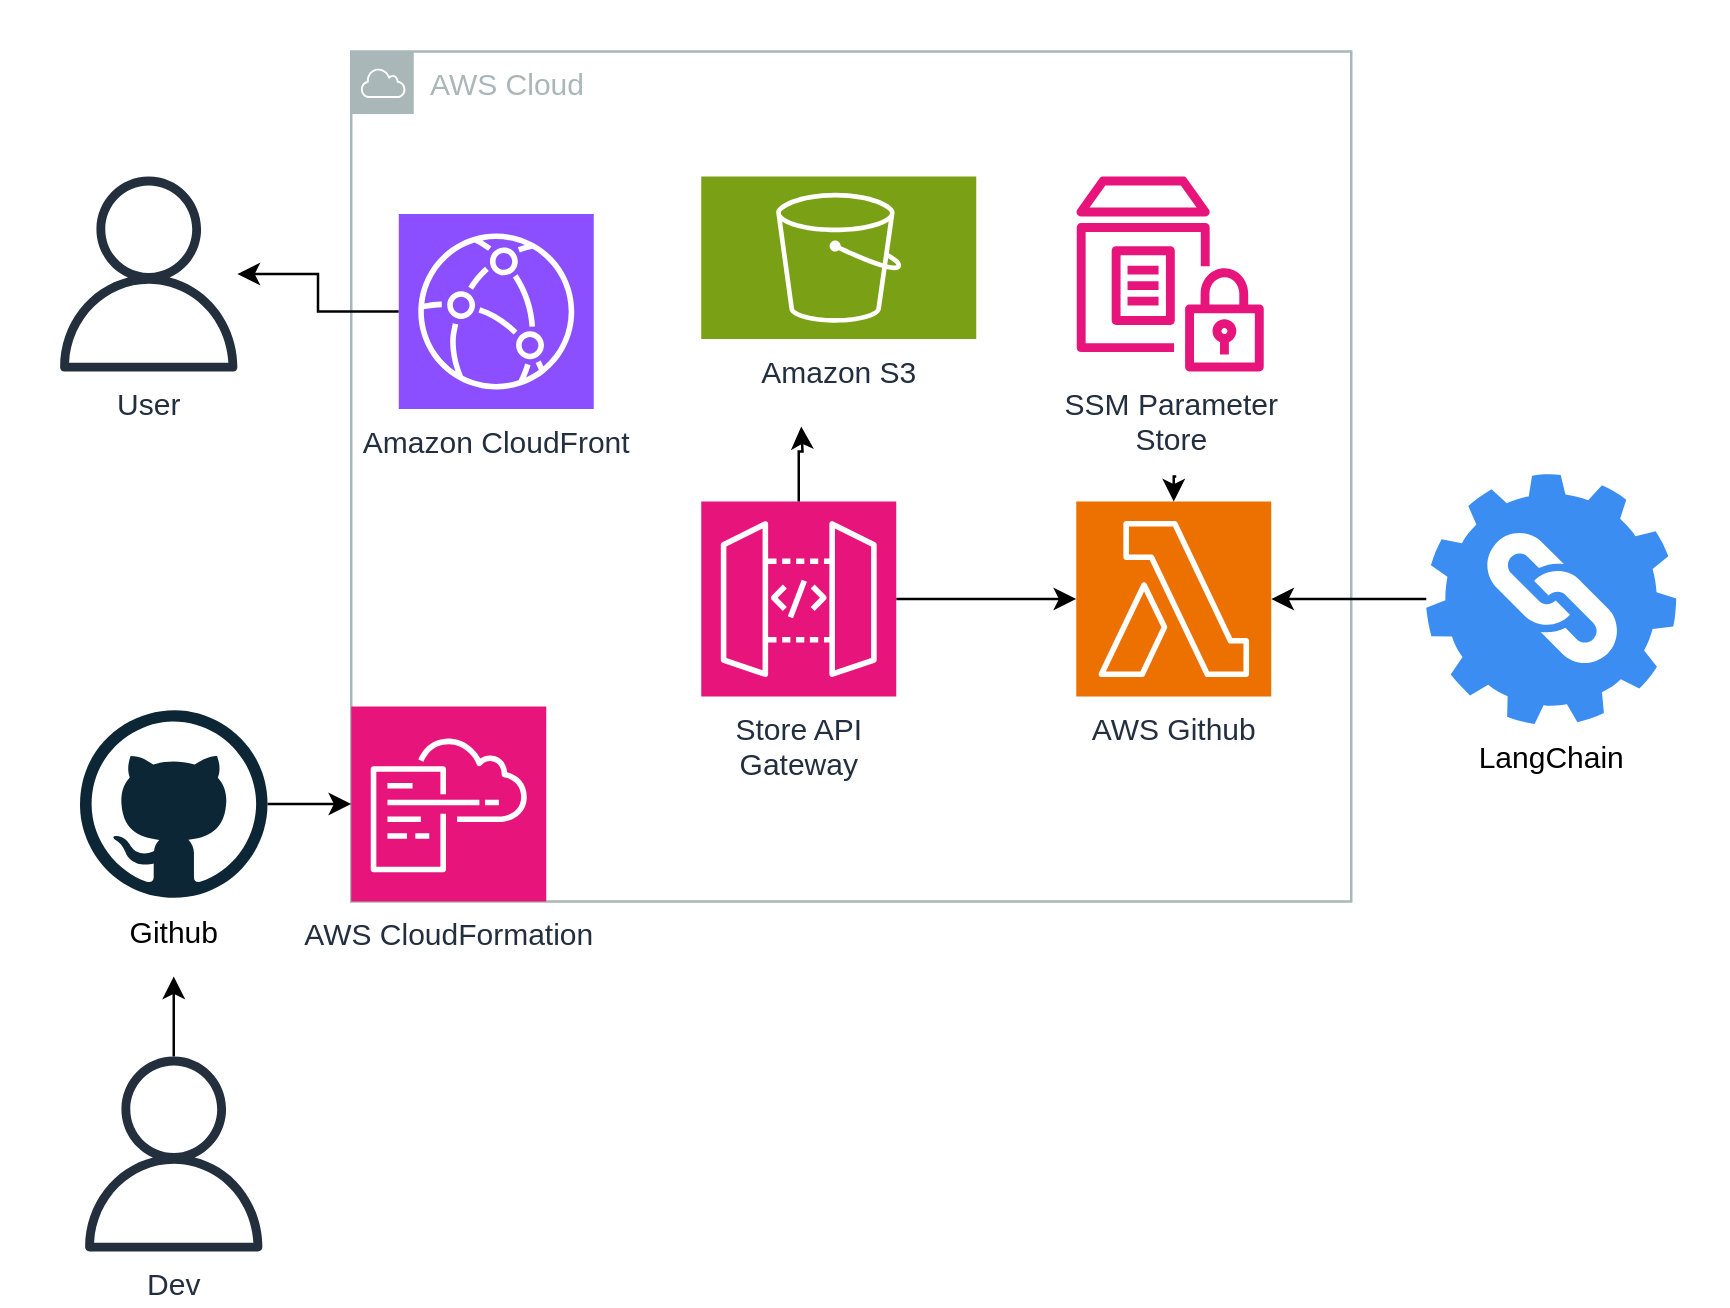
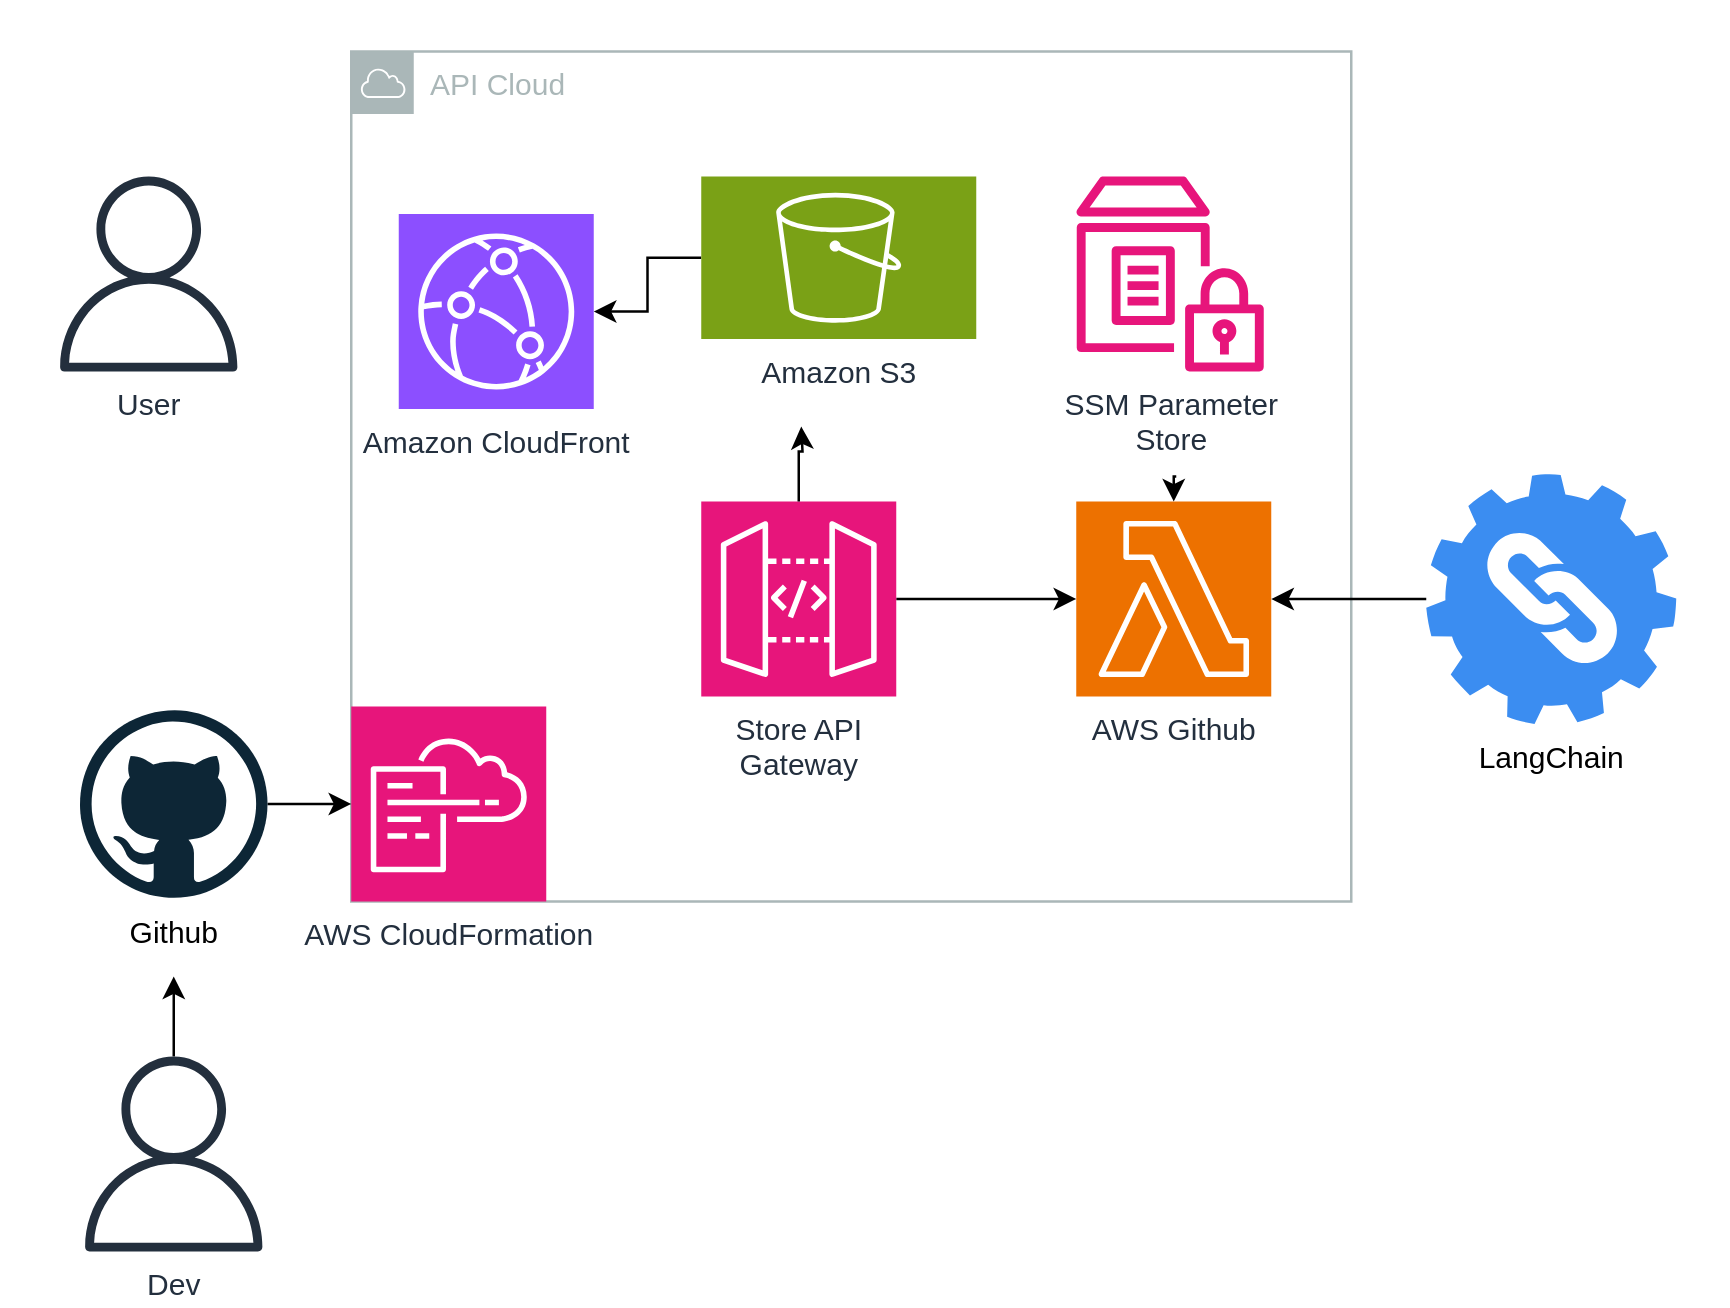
  <mxCell id="0" />
  <mxCell id="1" parent="0" />
- <mxCell id="2" value="AWS Cloud" style="sketch=0;outlineConnect=0;gradientColor=none;html=1;whiteSpace=wrap;fontSize=12;fontStyle=0;shape=mxgraph.aws4.group;grIcon=mxgraph.aws4.group_aws_cloud;strokeColor=#AAB7B8;fillColor=none;verticalAlign=top;align=left;spacingLeft=30;fontColor=#AAB7B8;dashed=0;" vertex="1" parent="1"><mxGeometry x="140" y="20" width="400" height="340" as="geometry" /></mxCell>
+ <mxCell id="2" value="API Cloud" style="sketch=0;outlineConnect=0;gradientColor=none;html=1;whiteSpace=wrap;fontSize=12;fontStyle=0;shape=mxgraph.aws4.group;grIcon=mxgraph.aws4.group_aws_cloud;strokeColor=#AAB7B8;fillColor=none;verticalAlign=top;align=left;spacingLeft=30;fontColor=#AAB7B8;dashed=0;" vertex="1" parent="1"><mxGeometry x="140" y="20" width="400" height="340" as="geometry" /></mxCell>
+ <mxCell id="3" style="edgeStyle=orthogonalEdgeStyle;rounded=0;orthogonalLoop=1;jettySize=auto;html=1;" edge="1" parent="1" source="4" target="6"><mxGeometry relative="1" as="geometry" /></mxCell>
  <mxCell id="4" value="Amazon S3" style="sketch=0;points=[[0,0,0],[0.25,0,0],[0.5,0,0],[0.75,0,0],[1,0,0],[0,1,0],[0.25,1,0],[0.5,1,0],[0.75,1,0],[1,1,0],[0,0.25,0],[0,0.5,0],[0,0.75,0],[1,0.25,0],[1,0.5,0],[1,0.75,0]];outlineConnect=0;fontColor=#232F3E;fillColor=#7AA116;strokeColor=#ffffff;dashed=0;verticalLabelPosition=bottom;verticalAlign=top;align=center;html=1;fontSize=12;fontStyle=0;aspect=fixed;shape=mxgraph.aws4.resourceIcon;resIcon=mxgraph.aws4.s3;" vertex="1" parent="1"><mxGeometry x="280" y="70" width="110" height="65" as="geometry" /></mxCell>
- <mxCell id="5" style="edgeStyle=orthogonalEdgeStyle;rounded=0;orthogonalLoop=1;jettySize=auto;html=1;" edge="1" parent="1" source="6" target="18"><mxGeometry relative="1" as="geometry" /></mxCell>
  <mxCell id="6" value="Amazon CloudFront" style="sketch=0;points=[[0,0,0],[0.25,0,0],[0.5,0,0],[0.75,0,0],[1,0,0],[0,1,0],[0.25,1,0],[0.5,1,0],[0.75,1,0],[1,1,0],[0,0.25,0],[0,0.5,0],[0,0.75,0],[1,0.25,0],[1,0.5,0],[1,0.75,0]];outlineConnect=0;fontColor=#232F3E;fillColor=#8C4FFF;strokeColor=#ffffff;dashed=0;verticalLabelPosition=bottom;verticalAlign=top;align=center;html=1;fontSize=12;fontStyle=0;aspect=fixed;shape=mxgraph.aws4.resourceIcon;resIcon=mxgraph.aws4.cloudfront;" vertex="1" parent="1"><mxGeometry x="159" y="85" width="78" height="78" as="geometry" /></mxCell>
  <mxCell id="7" style="edgeStyle=orthogonalEdgeStyle;rounded=0;orthogonalLoop=1;jettySize=auto;html=1;" edge="1" parent="1" source="8" target="9"><mxGeometry relative="1" as="geometry" /></mxCell>
  <mxCell id="8" value="Store API&lt;div&gt;Gateway&lt;/div&gt;" style="sketch=0;points=[[0,0,0],[0.25,0,0],[0.5,0,0],[0.75,0,0],[1,0,0],[0,1,0],[0.25,1,0],[0.5,1,0],[0.75,1,0],[1,1,0],[0,0.25,0],[0,0.5,0],[0,0.75,0],[1,0.25,0],[1,0.5,0],[1,0.75,0]];outlineConnect=0;fontColor=#232F3E;fillColor=#E7157B;strokeColor=#ffffff;dashed=0;verticalLabelPosition=bottom;verticalAlign=top;align=center;html=1;fontSize=12;fontStyle=0;aspect=fixed;shape=mxgraph.aws4.resourceIcon;resIcon=mxgraph.aws4.api_gateway;" vertex="1" parent="1"><mxGeometry x="280" y="200" width="78" height="78" as="geometry" /></mxCell>
  <mxCell id="9" value="AWS Github" style="sketch=0;points=[[0,0,0],[0.25,0,0],[0.5,0,0],[0.75,0,0],[1,0,0],[0,1,0],[0.25,1,0],[0.5,1,0],[0.75,1,0],[1,1,0],[0,0.25,0],[0,0.5,0],[0,0.75,0],[1,0.25,0],[1,0.5,0],[1,0.75,0]];outlineConnect=0;fontColor=#232F3E;fillColor=#ED7100;strokeColor=#ffffff;dashed=0;verticalLabelPosition=bottom;verticalAlign=top;align=center;html=1;fontSize=12;fontStyle=0;aspect=fixed;shape=mxgraph.aws4.resourceIcon;resIcon=mxgraph.aws4.lambda;" vertex="1" parent="1"><mxGeometry x="430" y="200" width="78" height="78" as="geometry" /></mxCell>
  <mxCell id="10" style="edgeStyle=orthogonalEdgeStyle;rounded=0;orthogonalLoop=1;jettySize=auto;html=1;" edge="1" parent="1" source="8"><mxGeometry relative="1" as="geometry"><mxPoint x="320" y="170" as="targetPoint" /></mxGeometry></mxCell>
  <mxCell id="11" style="edgeStyle=orthogonalEdgeStyle;rounded=0;orthogonalLoop=1;jettySize=auto;html=1;" edge="1" parent="1" source="12"><mxGeometry relative="1" as="geometry"><mxPoint x="69" y="390" as="targetPoint" /></mxGeometry></mxCell>
  <mxCell id="12" value="Dev" style="sketch=0;outlineConnect=0;fontColor=#232F3E;gradientColor=none;fillColor=#232F3D;strokeColor=none;dashed=0;verticalLabelPosition=bottom;verticalAlign=top;align=center;html=1;fontSize=12;fontStyle=0;aspect=fixed;pointerEvents=1;shape=mxgraph.aws4.user;" vertex="1" parent="1"><mxGeometry x="30" y="422" width="78" height="78" as="geometry" /></mxCell>
  <mxCell id="13" value="AWS CloudFormation" style="sketch=0;points=[[0,0,0],[0.25,0,0],[0.5,0,0],[0.75,0,0],[1,0,0],[0,1,0],[0.25,1,0],[0.5,1,0],[0.75,1,0],[1,1,0],[0,0.25,0],[0,0.5,0],[0,0.75,0],[1,0.25,0],[1,0.5,0],[1,0.75,0]];points=[[0,0,0],[0.25,0,0],[0.5,0,0],[0.75,0,0],[1,0,0],[0,1,0],[0.25,1,0],[0.5,1,0],[0.75,1,0],[1,1,0],[0,0.25,0],[0,0.5,0],[0,0.75,0],[1,0.25,0],[1,0.5,0],[1,0.75,0]];outlineConnect=0;fontColor=#232F3E;fillColor=#E7157B;strokeColor=#ffffff;dashed=0;verticalLabelPosition=bottom;verticalAlign=top;align=center;html=1;fontSize=12;fontStyle=0;aspect=fixed;shape=mxgraph.aws4.resourceIcon;resIcon=mxgraph.aws4.cloudformation;" vertex="1" parent="1"><mxGeometry x="140" y="282" width="78" height="78" as="geometry" /></mxCell>
  <mxCell id="14" value="SSM Parameter&lt;div&gt;Store&lt;/div&gt;" style="sketch=0;outlineConnect=0;fontColor=#232F3E;gradientColor=none;fillColor=#E7157B;strokeColor=none;dashed=0;verticalLabelPosition=bottom;verticalAlign=top;align=center;html=1;fontSize=12;fontStyle=0;aspect=fixed;pointerEvents=1;shape=mxgraph.aws4.parameter_store;" vertex="1" parent="1"><mxGeometry x="430" y="70" width="75" height="78" as="geometry" /></mxCell>
  <mxCell id="15" style="edgeStyle=orthogonalEdgeStyle;rounded=0;orthogonalLoop=1;jettySize=auto;html=1;entryX=0.5;entryY=0;entryDx=0;entryDy=0;entryPerimeter=0;" edge="1" parent="1" target="9"><mxGeometry relative="1" as="geometry"><mxPoint x="470" y="190" as="sourcePoint" /></mxGeometry></mxCell>
  <mxCell id="16" style="edgeStyle=orthogonalEdgeStyle;rounded=0;orthogonalLoop=1;jettySize=auto;html=1;" edge="1" parent="1" source="17" target="13"><mxGeometry relative="1" as="geometry" /></mxCell>
  <mxCell id="17" value="Github" style="dashed=0;outlineConnect=0;html=1;align=center;labelPosition=center;verticalLabelPosition=bottom;verticalAlign=top;shape=mxgraph.weblogos.github" vertex="1" parent="1"><mxGeometry x="31.5" y="283.5" width="75" height="75" as="geometry" /></mxCell>
  <mxCell id="18" value="User" style="sketch=0;outlineConnect=0;fontColor=#232F3E;gradientColor=none;fillColor=#232F3D;strokeColor=none;dashed=0;verticalLabelPosition=bottom;verticalAlign=top;align=center;html=1;fontSize=12;fontStyle=0;aspect=fixed;pointerEvents=1;shape=mxgraph.aws4.user;" vertex="1" parent="1"><mxGeometry x="20" y="70.02" width="78" height="78" as="geometry" /></mxCell>
  <mxCell id="19" style="edgeStyle=orthogonalEdgeStyle;rounded=0;orthogonalLoop=1;jettySize=auto;html=1;" edge="1" parent="1" source="20" target="9"><mxGeometry relative="1" as="geometry" /></mxCell>
  <mxCell id="20" value="LangChain" style="sketch=0;html=1;aspect=fixed;strokeColor=none;shadow=0;fillColor=#3B8DF1;verticalAlign=top;labelPosition=center;verticalLabelPosition=bottom;shape=mxgraph.gcp2.gear_chain" vertex="1" parent="1"><mxGeometry x="570" y="189" width="100" height="100" as="geometry" /></mxCell>
